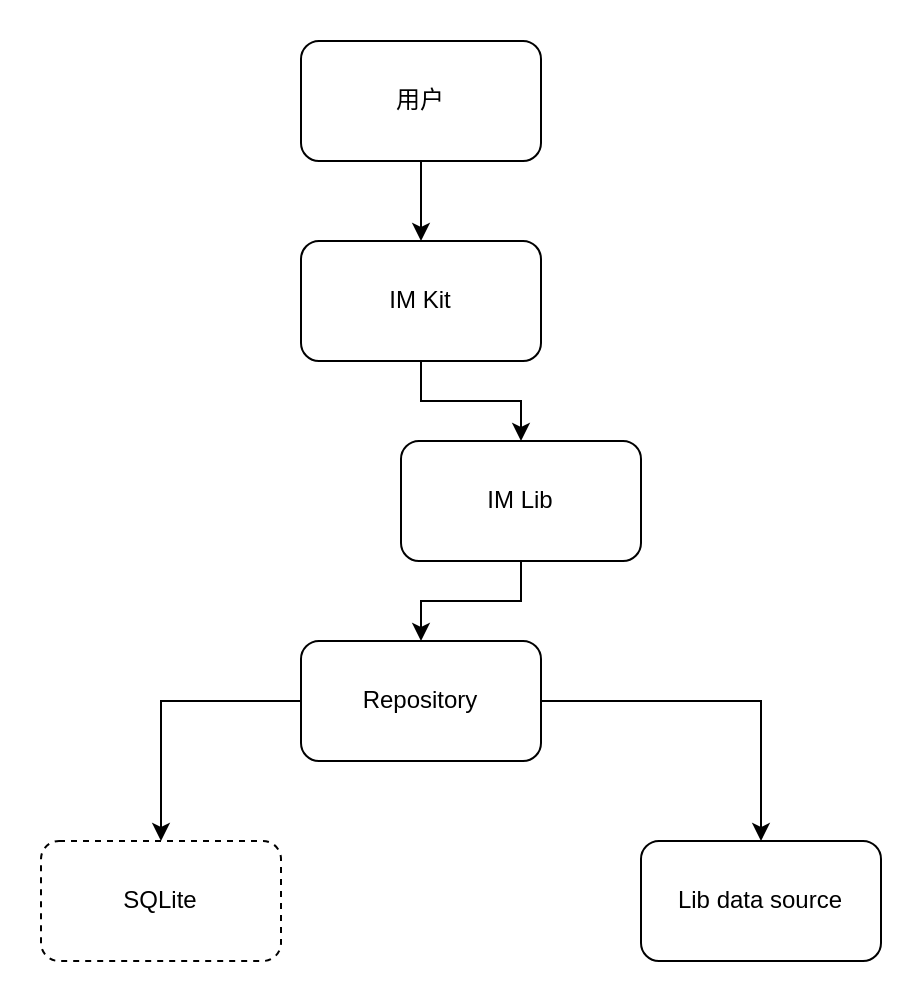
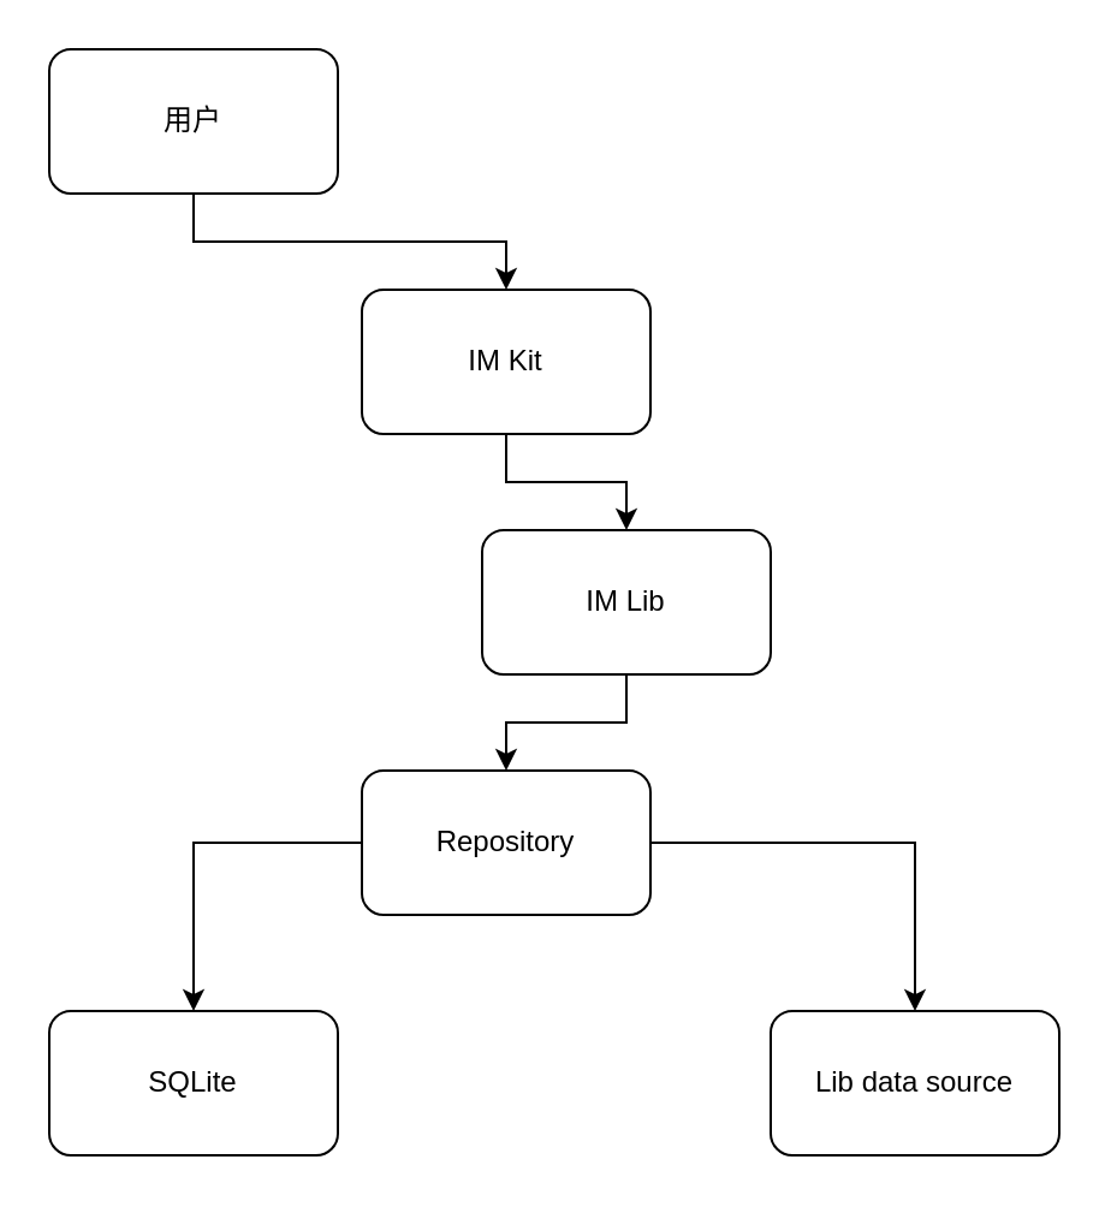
  <mxCell id="0" />
  <mxCell id="1" parent="0" />
  <mxCell id="2" style="edgeStyle=orthogonalEdgeStyle;rounded=0;orthogonalLoop=1;jettySize=auto;html=1;exitX=0.5;exitY=1;exitDx=0;exitDy=0;" edge="1" parent="1" source="3" target="5"><mxGeometry relative="1" as="geometry" /></mxCell>
- <mxCell id="3" value="用户" style="rounded=1;whiteSpace=wrap;html=1;" vertex="1" parent="1"><mxGeometry x="150" y="20" width="120" height="60" as="geometry" /></mxCell>
+ <mxCell id="3" value="用户" style="rounded=1;whiteSpace=wrap;html=1;" vertex="1" parent="1"><mxGeometry x="20" y="20" width="120" height="60" as="geometry" /></mxCell>
  <mxCell id="4" style="edgeStyle=orthogonalEdgeStyle;rounded=0;orthogonalLoop=1;jettySize=auto;html=1;entryX=0.5;entryY=0;entryDx=0;entryDy=0;" edge="1" parent="1" source="5" target="7"><mxGeometry relative="1" as="geometry" /></mxCell>
  <mxCell id="5" value="IM Kit" style="rounded=1;whiteSpace=wrap;html=1;" vertex="1" parent="1"><mxGeometry x="150" y="120" width="120" height="60" as="geometry" /></mxCell>
  <mxCell id="6" style="edgeStyle=orthogonalEdgeStyle;rounded=0;orthogonalLoop=1;jettySize=auto;html=1;exitX=0.5;exitY=1;exitDx=0;exitDy=0;entryX=0.5;entryY=0;entryDx=0;entryDy=0;" edge="1" parent="1" source="7" target="10"><mxGeometry relative="1" as="geometry" /></mxCell>
  <mxCell id="7" value="IM Lib" style="rounded=1;whiteSpace=wrap;html=1;" vertex="1" parent="1"><mxGeometry x="200" y="220" width="120" height="60" as="geometry" /></mxCell>
  <mxCell id="8" style="edgeStyle=orthogonalEdgeStyle;rounded=0;orthogonalLoop=1;jettySize=auto;html=1;entryX=0.5;entryY=0;entryDx=0;entryDy=0;" edge="1" parent="1" source="10" target="11"><mxGeometry relative="1" as="geometry" /></mxCell>
  <mxCell id="9" style="edgeStyle=orthogonalEdgeStyle;rounded=0;orthogonalLoop=1;jettySize=auto;html=1;" edge="1" parent="1" source="10" target="12"><mxGeometry relative="1" as="geometry" /></mxCell>
  <mxCell id="10" value="Repository" style="rounded=1;whiteSpace=wrap;html=1;" vertex="1" parent="1"><mxGeometry x="150" y="320" width="120" height="60" as="geometry" /></mxCell>
- <mxCell id="11" value="SQLite" style="rounded=1;whiteSpace=wrap;html=1;dashed=1;" vertex="1" parent="1"><mxGeometry x="20" y="420" width="120" height="60" as="geometry" /></mxCell>
+ <mxCell id="11" value="SQLite" style="rounded=1;whiteSpace=wrap;html=1;" vertex="1" parent="1"><mxGeometry x="20" y="420" width="120" height="60" as="geometry" /></mxCell>
  <mxCell id="12" value="Lib data source" style="rounded=1;whiteSpace=wrap;html=1;" vertex="1" parent="1"><mxGeometry x="320" y="420" width="120" height="60" as="geometry" /></mxCell>
